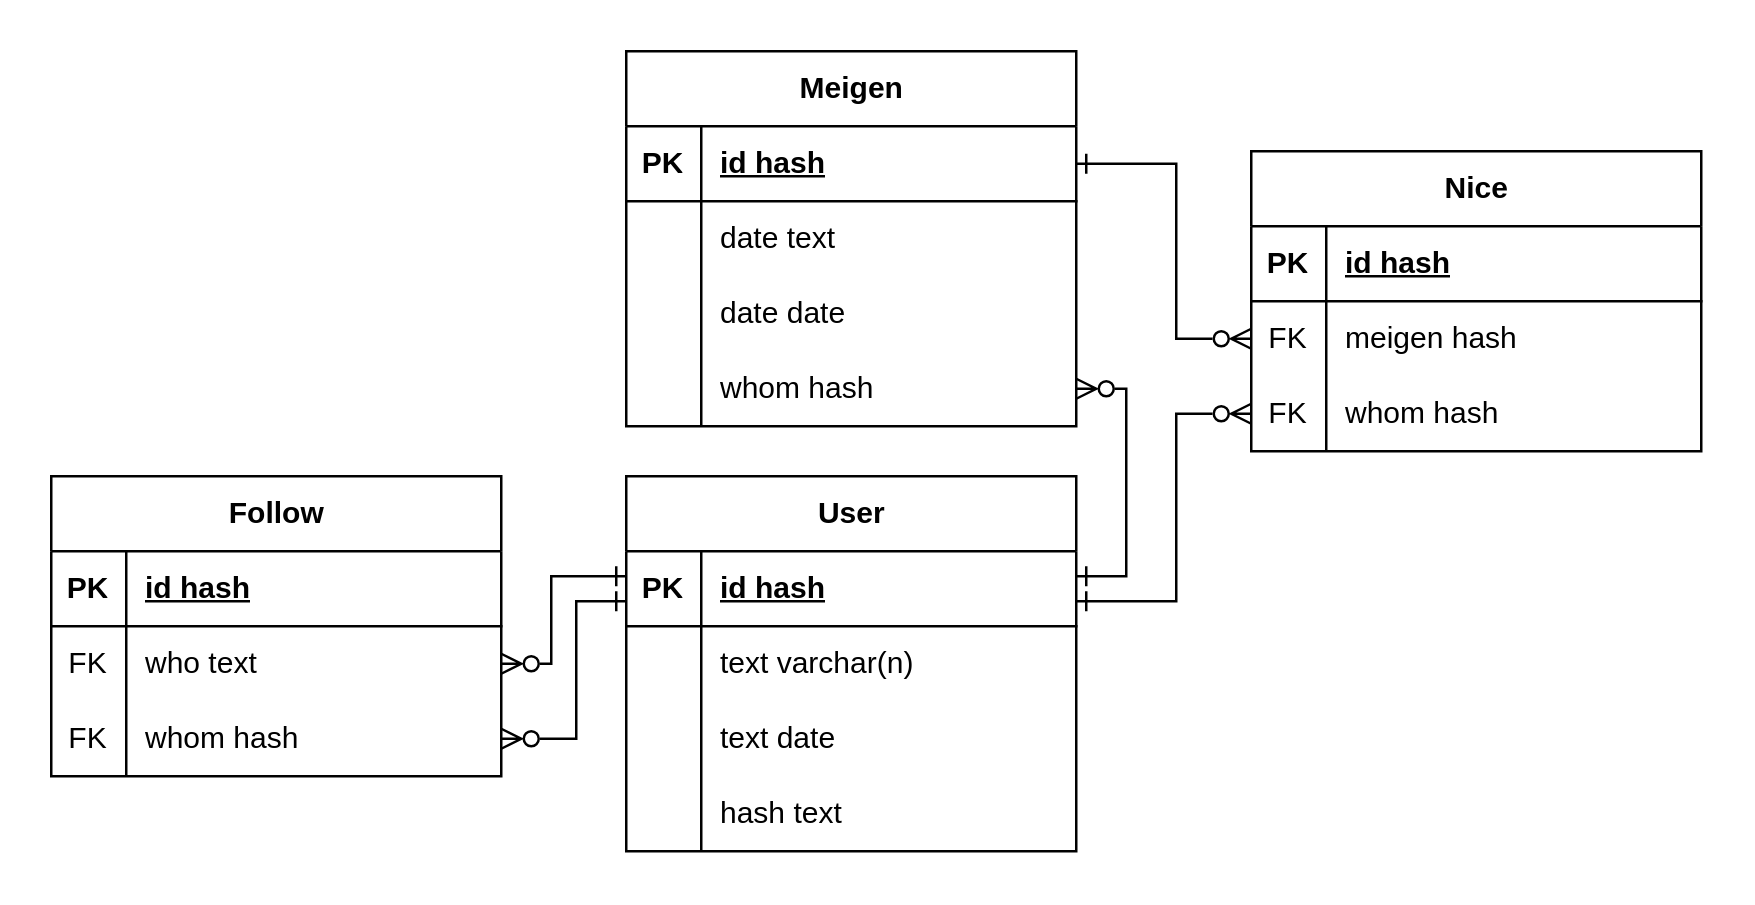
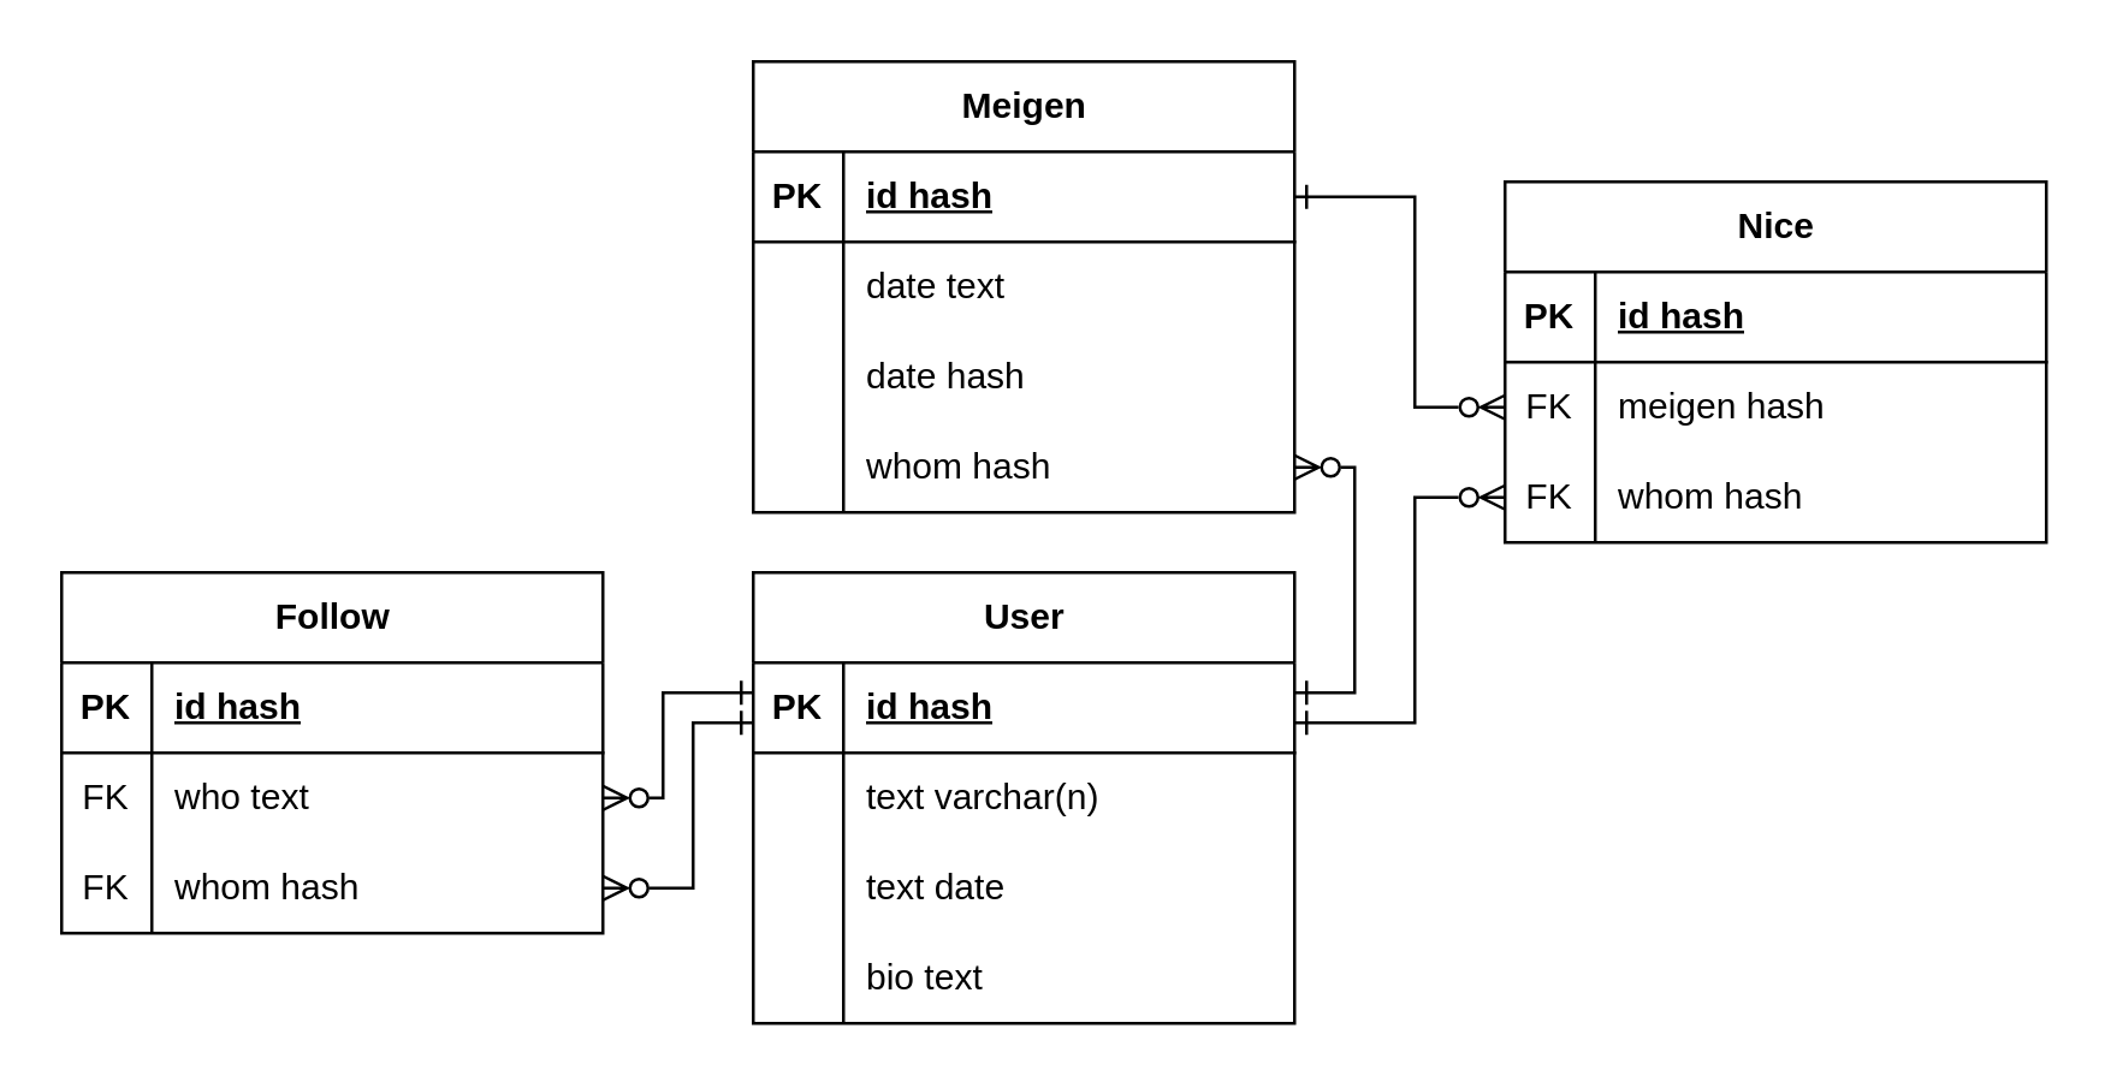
  <mxCell id="0" />
  <mxCell id="1" parent="0" />
  <mxCell id="2" value="Meigen" style="shape=table;startSize=30;container=1;collapsible=1;childLayout=tableLayout;fixedRows=1;rowLines=0;fontStyle=1;align=center;resizeLast=1;html=1;" vertex="1" parent="1"><mxGeometry x="250" y="20" width="180" height="150" as="geometry" /></mxCell>
  <mxCell id="3" value="" style="shape=tableRow;horizontal=0;startSize=0;swimlaneHead=0;swimlaneBody=0;fillColor=none;collapsible=0;dropTarget=0;points=[[0,0.5],[1,0.5]];portConstraint=eastwest;top=0;left=0;right=0;bottom=1;" vertex="1" parent="2"><mxGeometry y="30" width="180" height="30" as="geometry" /></mxCell>
  <mxCell id="4" value="PK" style="shape=partialRectangle;connectable=0;fillColor=none;top=0;left=0;bottom=0;right=0;fontStyle=1;overflow=hidden;whiteSpace=wrap;html=1;" vertex="1" parent="3"><mxGeometry width="30" height="30" as="geometry"><mxRectangle width="30" height="30" as="alternateBounds" /></mxGeometry></mxCell>
  <mxCell id="5" value="id hash" style="shape=partialRectangle;connectable=0;fillColor=none;top=0;left=0;bottom=0;right=0;align=left;spacingLeft=6;fontStyle=5;overflow=hidden;whiteSpace=wrap;html=1;" vertex="1" parent="3"><mxGeometry x="30" width="150" height="30" as="geometry"><mxRectangle width="150" height="30" as="alternateBounds" /></mxGeometry></mxCell>
  <mxCell id="6" value="" style="shape=tableRow;horizontal=0;startSize=0;swimlaneHead=0;swimlaneBody=0;fillColor=none;collapsible=0;dropTarget=0;points=[[0,0.5],[1,0.5]];portConstraint=eastwest;top=0;left=0;right=0;bottom=0;" vertex="1" parent="2"><mxGeometry y="60" width="180" height="30" as="geometry" /></mxCell>
  <mxCell id="7" value="" style="shape=partialRectangle;connectable=0;fillColor=none;top=0;left=0;bottom=0;right=0;editable=1;overflow=hidden;whiteSpace=wrap;html=1;" vertex="1" parent="6"><mxGeometry width="30" height="30" as="geometry"><mxRectangle width="30" height="30" as="alternateBounds" /></mxGeometry></mxCell>
  <mxCell id="8" value="date text" style="shape=partialRectangle;connectable=0;fillColor=none;top=0;left=0;bottom=0;right=0;align=left;spacingLeft=6;overflow=hidden;whiteSpace=wrap;html=1;" vertex="1" parent="6"><mxGeometry x="30" width="150" height="30" as="geometry"><mxRectangle width="150" height="30" as="alternateBounds" /></mxGeometry></mxCell>
  <mxCell id="9" value="" style="shape=tableRow;horizontal=0;startSize=0;swimlaneHead=0;swimlaneBody=0;fillColor=none;collapsible=0;dropTarget=0;points=[[0,0.5],[1,0.5]];portConstraint=eastwest;top=0;left=0;right=0;bottom=0;" vertex="1" parent="2"><mxGeometry y="90" width="180" height="30" as="geometry" /></mxCell>
  <mxCell id="10" value="" style="shape=partialRectangle;connectable=0;fillColor=none;top=0;left=0;bottom=0;right=0;editable=1;overflow=hidden;whiteSpace=wrap;html=1;" vertex="1" parent="9"><mxGeometry width="30" height="30" as="geometry"><mxRectangle width="30" height="30" as="alternateBounds" /></mxGeometry></mxCell>
- <mxCell id="11" value="date date" style="shape=partialRectangle;connectable=0;fillColor=none;top=0;left=0;bottom=0;right=0;align=left;spacingLeft=6;overflow=hidden;whiteSpace=wrap;html=1;" vertex="1" parent="9"><mxGeometry x="30" width="150" height="30" as="geometry"><mxRectangle width="150" height="30" as="alternateBounds" /></mxGeometry></mxCell>
+ <mxCell id="11" value="date hash" style="shape=partialRectangle;connectable=0;fillColor=none;top=0;left=0;bottom=0;right=0;align=left;spacingLeft=6;overflow=hidden;whiteSpace=wrap;html=1;" vertex="1" parent="9"><mxGeometry x="30" width="150" height="30" as="geometry"><mxRectangle width="150" height="30" as="alternateBounds" /></mxGeometry></mxCell>
  <mxCell id="12" value="" style="shape=tableRow;horizontal=0;startSize=0;swimlaneHead=0;swimlaneBody=0;fillColor=none;collapsible=0;dropTarget=0;points=[[0,0.5],[1,0.5]];portConstraint=eastwest;top=0;left=0;right=0;bottom=0;" vertex="1" parent="2"><mxGeometry y="120" width="180" height="30" as="geometry" /></mxCell>
  <mxCell id="13" value="" style="shape=partialRectangle;connectable=0;fillColor=none;top=0;left=0;bottom=0;right=0;editable=1;overflow=hidden;whiteSpace=wrap;html=1;" vertex="1" parent="12"><mxGeometry width="30" height="30" as="geometry"><mxRectangle width="30" height="30" as="alternateBounds" /></mxGeometry></mxCell>
  <mxCell id="14" value="whom hash" style="shape=partialRectangle;connectable=0;fillColor=none;top=0;left=0;bottom=0;right=0;align=left;spacingLeft=6;overflow=hidden;whiteSpace=wrap;html=1;" vertex="1" parent="12"><mxGeometry x="30" width="150" height="30" as="geometry"><mxRectangle width="150" height="30" as="alternateBounds" /></mxGeometry></mxCell>
  <mxCell id="15" value="User" style="shape=table;startSize=30;container=1;collapsible=1;childLayout=tableLayout;fixedRows=1;rowLines=0;fontStyle=1;align=center;resizeLast=1;html=1;" vertex="1" parent="1"><mxGeometry x="250" y="190" width="180" height="150" as="geometry" /></mxCell>
  <mxCell id="16" value="" style="shape=tableRow;horizontal=0;startSize=0;swimlaneHead=0;swimlaneBody=0;fillColor=none;collapsible=0;dropTarget=0;points=[[0,0.5],[1,0.5]];portConstraint=eastwest;top=0;left=0;right=0;bottom=1;" vertex="1" parent="15"><mxGeometry y="30" width="180" height="30" as="geometry" /></mxCell>
  <mxCell id="17" value="PK" style="shape=partialRectangle;connectable=0;fillColor=none;top=0;left=0;bottom=0;right=0;fontStyle=1;overflow=hidden;whiteSpace=wrap;html=1;" vertex="1" parent="16"><mxGeometry width="30" height="30" as="geometry"><mxRectangle width="30" height="30" as="alternateBounds" /></mxGeometry></mxCell>
  <mxCell id="18" value="id hash" style="shape=partialRectangle;connectable=0;fillColor=none;top=0;left=0;bottom=0;right=0;align=left;spacingLeft=6;fontStyle=5;overflow=hidden;whiteSpace=wrap;html=1;" vertex="1" parent="16"><mxGeometry x="30" width="150" height="30" as="geometry"><mxRectangle width="150" height="30" as="alternateBounds" /></mxGeometry></mxCell>
  <mxCell id="19" value="" style="shape=tableRow;horizontal=0;startSize=0;swimlaneHead=0;swimlaneBody=0;fillColor=none;collapsible=0;dropTarget=0;points=[[0,0.5],[1,0.5]];portConstraint=eastwest;top=0;left=0;right=0;bottom=0;" vertex="1" parent="15"><mxGeometry y="60" width="180" height="30" as="geometry" /></mxCell>
  <mxCell id="20" value="" style="shape=partialRectangle;connectable=0;fillColor=none;top=0;left=0;bottom=0;right=0;editable=1;overflow=hidden;whiteSpace=wrap;html=1;" vertex="1" parent="19"><mxGeometry width="30" height="30" as="geometry"><mxRectangle width="30" height="30" as="alternateBounds" /></mxGeometry></mxCell>
  <mxCell id="21" value="text varchar(n)" style="shape=partialRectangle;connectable=0;fillColor=none;top=0;left=0;bottom=0;right=0;align=left;spacingLeft=6;overflow=hidden;whiteSpace=wrap;html=1;" vertex="1" parent="19"><mxGeometry x="30" width="150" height="30" as="geometry"><mxRectangle width="150" height="30" as="alternateBounds" /></mxGeometry></mxCell>
  <mxCell id="22" value="" style="shape=tableRow;horizontal=0;startSize=0;swimlaneHead=0;swimlaneBody=0;fillColor=none;collapsible=0;dropTarget=0;points=[[0,0.5],[1,0.5]];portConstraint=eastwest;top=0;left=0;right=0;bottom=0;" vertex="1" parent="15"><mxGeometry y="90" width="180" height="30" as="geometry" /></mxCell>
  <mxCell id="23" value="" style="shape=partialRectangle;connectable=0;fillColor=none;top=0;left=0;bottom=0;right=0;editable=1;overflow=hidden;whiteSpace=wrap;html=1;" vertex="1" parent="22"><mxGeometry width="30" height="30" as="geometry"><mxRectangle width="30" height="30" as="alternateBounds" /></mxGeometry></mxCell>
  <mxCell id="24" value="text date" style="shape=partialRectangle;connectable=0;fillColor=none;top=0;left=0;bottom=0;right=0;align=left;spacingLeft=6;overflow=hidden;whiteSpace=wrap;html=1;" vertex="1" parent="22"><mxGeometry x="30" width="150" height="30" as="geometry"><mxRectangle width="150" height="30" as="alternateBounds" /></mxGeometry></mxCell>
  <mxCell id="25" value="" style="shape=tableRow;horizontal=0;startSize=0;swimlaneHead=0;swimlaneBody=0;fillColor=none;collapsible=0;dropTarget=0;points=[[0,0.5],[1,0.5]];portConstraint=eastwest;top=0;left=0;right=0;bottom=0;" vertex="1" parent="15"><mxGeometry y="120" width="180" height="30" as="geometry" /></mxCell>
  <mxCell id="26" value="" style="shape=partialRectangle;connectable=0;fillColor=none;top=0;left=0;bottom=0;right=0;editable=1;overflow=hidden;whiteSpace=wrap;html=1;" vertex="1" parent="25"><mxGeometry width="30" height="30" as="geometry"><mxRectangle width="30" height="30" as="alternateBounds" /></mxGeometry></mxCell>
- <mxCell id="27" value="hash text" style="shape=partialRectangle;connectable=0;fillColor=none;top=0;left=0;bottom=0;right=0;align=left;spacingLeft=6;overflow=hidden;whiteSpace=wrap;html=1;" vertex="1" parent="25"><mxGeometry x="30" width="150" height="30" as="geometry"><mxRectangle width="150" height="30" as="alternateBounds" /></mxGeometry></mxCell>
+ <mxCell id="27" value="bio text" style="shape=partialRectangle;connectable=0;fillColor=none;top=0;left=0;bottom=0;right=0;align=left;spacingLeft=6;overflow=hidden;whiteSpace=wrap;html=1;" vertex="1" parent="25"><mxGeometry x="30" width="150" height="30" as="geometry"><mxRectangle width="150" height="30" as="alternateBounds" /></mxGeometry></mxCell>
  <mxCell id="28" style="edgeStyle=orthogonalEdgeStyle;rounded=0;orthogonalLoop=1;jettySize=auto;html=1;entryX=0;entryY=0.5;entryDx=0;entryDy=0;startArrow=ERone;startFill=0;endArrow=ERzeroToMany;endFill=0;" edge="1" parent="1" source="3" target="46"><mxGeometry relative="1" as="geometry"><Array as="points"><mxPoint x="470" y="65" /><mxPoint x="470" y="135" /></Array></mxGeometry></mxCell>
  <mxCell id="29" style="edgeStyle=orthogonalEdgeStyle;rounded=0;orthogonalLoop=1;jettySize=auto;html=1;entryX=1;entryY=0.5;entryDx=0;entryDy=0;endArrow=ERzeroToMany;endFill=0;startArrow=ERone;startFill=0;" edge="1" parent="1" source="16" target="12"><mxGeometry relative="1" as="geometry"><Array as="points"><mxPoint x="450" y="230" /><mxPoint x="450" y="155" /></Array></mxGeometry></mxCell>
  <mxCell id="30" value="Follow" style="shape=table;startSize=30;container=1;collapsible=1;childLayout=tableLayout;fixedRows=1;rowLines=0;fontStyle=1;align=center;resizeLast=1;html=1;" vertex="1" parent="1"><mxGeometry x="20" y="190" width="180" height="120" as="geometry" /></mxCell>
  <mxCell id="31" value="" style="shape=tableRow;horizontal=0;startSize=0;swimlaneHead=0;swimlaneBody=0;fillColor=none;collapsible=0;dropTarget=0;points=[[0,0.5],[1,0.5]];portConstraint=eastwest;top=0;left=0;right=0;bottom=1;" vertex="1" parent="30"><mxGeometry y="30" width="180" height="30" as="geometry" /></mxCell>
  <mxCell id="32" value="PK" style="shape=partialRectangle;connectable=0;fillColor=none;top=0;left=0;bottom=0;right=0;fontStyle=1;overflow=hidden;whiteSpace=wrap;html=1;" vertex="1" parent="31"><mxGeometry width="30" height="30" as="geometry"><mxRectangle width="30" height="30" as="alternateBounds" /></mxGeometry></mxCell>
  <mxCell id="33" value="id hash" style="shape=partialRectangle;connectable=0;fillColor=none;top=0;left=0;bottom=0;right=0;align=left;spacingLeft=6;fontStyle=5;overflow=hidden;whiteSpace=wrap;html=1;" vertex="1" parent="31"><mxGeometry x="30" width="150" height="30" as="geometry"><mxRectangle width="150" height="30" as="alternateBounds" /></mxGeometry></mxCell>
  <mxCell id="34" value="" style="shape=tableRow;horizontal=0;startSize=0;swimlaneHead=0;swimlaneBody=0;fillColor=none;collapsible=0;dropTarget=0;points=[[0,0.5],[1,0.5]];portConstraint=eastwest;top=0;left=0;right=0;bottom=0;" vertex="1" parent="30"><mxGeometry y="60" width="180" height="30" as="geometry" /></mxCell>
  <mxCell id="35" value="FK" style="shape=partialRectangle;connectable=0;fillColor=none;top=0;left=0;bottom=0;right=0;editable=1;overflow=hidden;whiteSpace=wrap;html=1;" vertex="1" parent="34"><mxGeometry width="30" height="30" as="geometry"><mxRectangle width="30" height="30" as="alternateBounds" /></mxGeometry></mxCell>
  <mxCell id="36" value="who text" style="shape=partialRectangle;connectable=0;fillColor=none;top=0;left=0;bottom=0;right=0;align=left;spacingLeft=6;overflow=hidden;whiteSpace=wrap;html=1;" vertex="1" parent="34"><mxGeometry x="30" width="150" height="30" as="geometry"><mxRectangle width="150" height="30" as="alternateBounds" /></mxGeometry></mxCell>
  <mxCell id="37" value="" style="shape=tableRow;horizontal=0;startSize=0;swimlaneHead=0;swimlaneBody=0;fillColor=none;collapsible=0;dropTarget=0;points=[[0,0.5],[1,0.5]];portConstraint=eastwest;top=0;left=0;right=0;bottom=0;" vertex="1" parent="30"><mxGeometry y="90" width="180" height="30" as="geometry" /></mxCell>
  <mxCell id="38" value="FK" style="shape=partialRectangle;connectable=0;fillColor=none;top=0;left=0;bottom=0;right=0;editable=1;overflow=hidden;whiteSpace=wrap;html=1;" vertex="1" parent="37"><mxGeometry width="30" height="30" as="geometry"><mxRectangle width="30" height="30" as="alternateBounds" /></mxGeometry></mxCell>
  <mxCell id="39" value="whom hash" style="shape=partialRectangle;connectable=0;fillColor=none;top=0;left=0;bottom=0;right=0;align=left;spacingLeft=6;overflow=hidden;whiteSpace=wrap;html=1;" vertex="1" parent="37"><mxGeometry x="30" width="150" height="30" as="geometry"><mxRectangle width="150" height="30" as="alternateBounds" /></mxGeometry></mxCell>
  <mxCell id="40" style="edgeStyle=orthogonalEdgeStyle;rounded=0;orthogonalLoop=1;jettySize=auto;html=1;entryX=1;entryY=0.5;entryDx=0;entryDy=0;endArrow=ERzeroToMany;endFill=0;startArrow=ERone;startFill=0;" edge="1" parent="1" source="16" target="34"><mxGeometry relative="1" as="geometry"><Array as="points"><mxPoint x="220" y="230" /><mxPoint x="220" y="265" /></Array></mxGeometry></mxCell>
  <mxCell id="41" style="edgeStyle=orthogonalEdgeStyle;rounded=0;orthogonalLoop=1;jettySize=auto;html=1;entryX=1;entryY=0.5;entryDx=0;entryDy=0;startArrow=ERone;startFill=0;endArrow=ERzeroToMany;endFill=0;" edge="1" parent="1" source="16" target="37"><mxGeometry relative="1" as="geometry"><Array as="points"><mxPoint x="230" y="240" /><mxPoint x="230" y="295" /></Array></mxGeometry></mxCell>
  <mxCell id="42" value="Nice" style="shape=table;startSize=30;container=1;collapsible=1;childLayout=tableLayout;fixedRows=1;rowLines=0;fontStyle=1;align=center;resizeLast=1;html=1;" vertex="1" parent="1"><mxGeometry x="500" y="60" width="180" height="120" as="geometry" /></mxCell>
  <mxCell id="43" value="" style="shape=tableRow;horizontal=0;startSize=0;swimlaneHead=0;swimlaneBody=0;fillColor=none;collapsible=0;dropTarget=0;points=[[0,0.5],[1,0.5]];portConstraint=eastwest;top=0;left=0;right=0;bottom=1;" vertex="1" parent="42"><mxGeometry y="30" width="180" height="30" as="geometry" /></mxCell>
  <mxCell id="44" value="PK" style="shape=partialRectangle;connectable=0;fillColor=none;top=0;left=0;bottom=0;right=0;fontStyle=1;overflow=hidden;whiteSpace=wrap;html=1;" vertex="1" parent="43"><mxGeometry width="30" height="30" as="geometry"><mxRectangle width="30" height="30" as="alternateBounds" /></mxGeometry></mxCell>
  <mxCell id="45" value="id hash" style="shape=partialRectangle;connectable=0;fillColor=none;top=0;left=0;bottom=0;right=0;align=left;spacingLeft=6;fontStyle=5;overflow=hidden;whiteSpace=wrap;html=1;" vertex="1" parent="43"><mxGeometry x="30" width="150" height="30" as="geometry"><mxRectangle width="150" height="30" as="alternateBounds" /></mxGeometry></mxCell>
  <mxCell id="46" value="" style="shape=tableRow;horizontal=0;startSize=0;swimlaneHead=0;swimlaneBody=0;fillColor=none;collapsible=0;dropTarget=0;points=[[0,0.5],[1,0.5]];portConstraint=eastwest;top=0;left=0;right=0;bottom=0;" vertex="1" parent="42"><mxGeometry y="60" width="180" height="30" as="geometry" /></mxCell>
  <mxCell id="47" value="FK" style="shape=partialRectangle;connectable=0;fillColor=none;top=0;left=0;bottom=0;right=0;editable=1;overflow=hidden;whiteSpace=wrap;html=1;" vertex="1" parent="46"><mxGeometry width="30" height="30" as="geometry"><mxRectangle width="30" height="30" as="alternateBounds" /></mxGeometry></mxCell>
  <mxCell id="48" value="meigen hash" style="shape=partialRectangle;connectable=0;fillColor=none;top=0;left=0;bottom=0;right=0;align=left;spacingLeft=6;overflow=hidden;whiteSpace=wrap;html=1;" vertex="1" parent="46"><mxGeometry x="30" width="150" height="30" as="geometry"><mxRectangle width="150" height="30" as="alternateBounds" /></mxGeometry></mxCell>
  <mxCell id="49" value="" style="shape=tableRow;horizontal=0;startSize=0;swimlaneHead=0;swimlaneBody=0;fillColor=none;collapsible=0;dropTarget=0;points=[[0,0.5],[1,0.5]];portConstraint=eastwest;top=0;left=0;right=0;bottom=0;" vertex="1" parent="42"><mxGeometry y="90" width="180" height="30" as="geometry" /></mxCell>
  <mxCell id="50" value="FK" style="shape=partialRectangle;connectable=0;fillColor=none;top=0;left=0;bottom=0;right=0;editable=1;overflow=hidden;whiteSpace=wrap;html=1;" vertex="1" parent="49"><mxGeometry width="30" height="30" as="geometry"><mxRectangle width="30" height="30" as="alternateBounds" /></mxGeometry></mxCell>
  <mxCell id="51" value="whom hash" style="shape=partialRectangle;connectable=0;fillColor=none;top=0;left=0;bottom=0;right=0;align=left;spacingLeft=6;overflow=hidden;whiteSpace=wrap;html=1;" vertex="1" parent="49"><mxGeometry x="30" width="150" height="30" as="geometry"><mxRectangle width="150" height="30" as="alternateBounds" /></mxGeometry></mxCell>
  <mxCell id="52" style="edgeStyle=orthogonalEdgeStyle;rounded=0;orthogonalLoop=1;jettySize=auto;html=1;endArrow=ERzeroToMany;endFill=0;startArrow=ERone;startFill=0;" edge="1" parent="1" source="16" target="49"><mxGeometry relative="1" as="geometry"><Array as="points"><mxPoint x="470" y="240" /><mxPoint x="470" y="165" /></Array></mxGeometry></mxCell>
